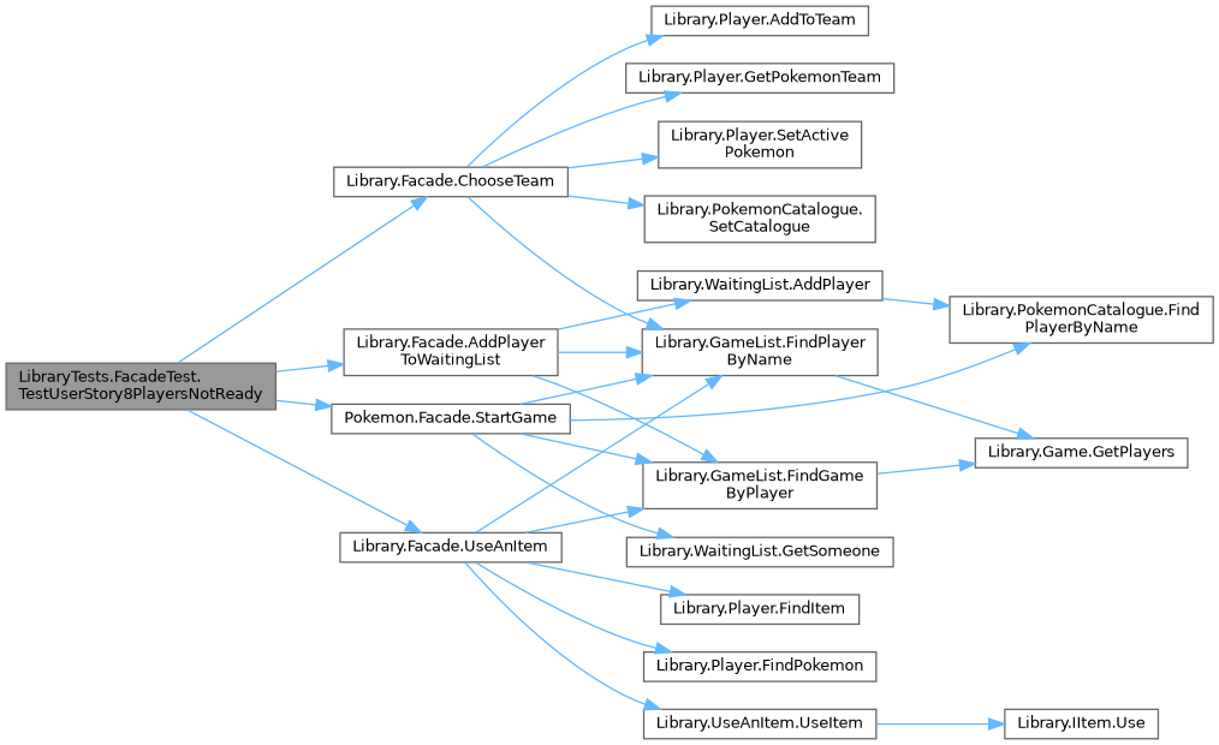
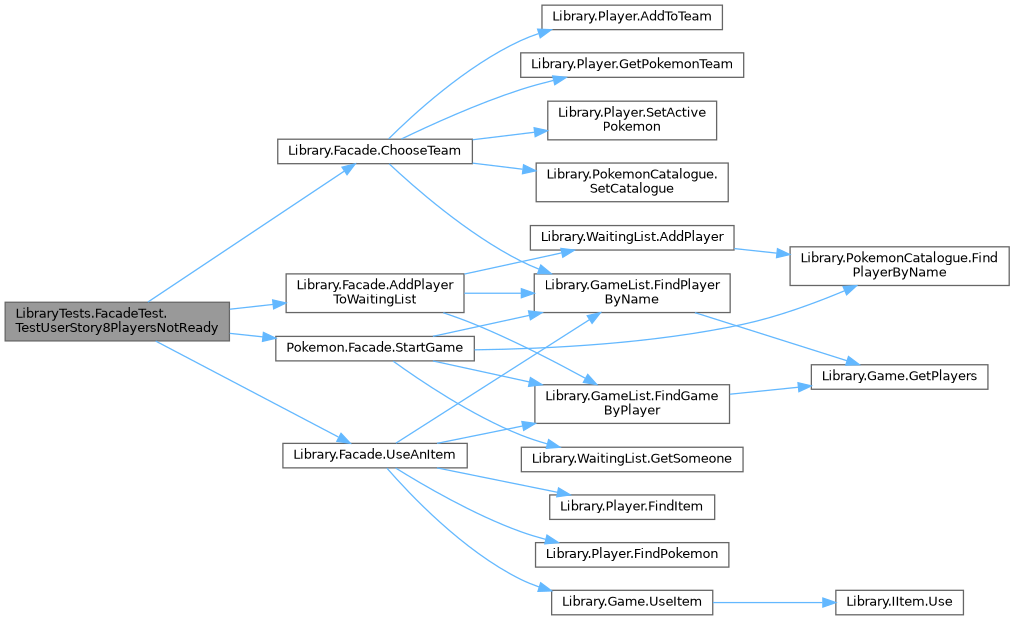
  digraph {
    rankdir=LR
    node [color=grey40 fillcolor=white fontname=Helvetica fontsize=10 shape=box style=filled]
    edge [color=steelblue1 fontname=Helvetica fontsize=10 labelfontname=Helvetica labelfontsize=10 style=solid]
    n1 [color=gray40 fillcolor=grey60 fontcolor=black height=0.2 label="LibraryTests.FacadeTest.\lTestUserStory8PlayersNotReady" width=0.4]
    n2 [height=0.2 label="Library.Facade.AddPlayer\lToWaitingList" width=0.4]
    n3 [height=0.2 label="Library.Facade.ChooseTeam" width=0.4]
    n4 [height=0.2 label="Pokemon.Facade.StartGame" width=0.4]
    n5 [height=0.2 label="Library.Facade.UseAnItem" width=0.4]
    n6 [height=0.2 label="Library.WaitingList.AddPlayer" width=0.4]
    n7 [height=0.2 label="Library.GameList.FindGame\lByPlayer" width=0.4]
    n8 [height=0.2 label="Library.GameList.FindPlayer\lByName" width=0.4]
    n9 [height=0.2 label="Library.Player.AddToTeam" width=0.4]
    n10 [height=0.2 label="Library.Player.GetPokemonTeam" width=0.4]
    n11 [height=0.2 label="Library.Player.SetActive\lPokemon" width=0.4]
    n12 [height=0.2 label="Library.PokemonCatalogue.\lSetCatalogue" width=0.4]
    n13 [height=0.2 label="Library.PokemonCatalogue.Find\lPlayerByName" width=0.4]
    n14 [height=0.2 label="Library.WaitingList.GetSomeone" width=0.4]
    n15 [height=0.2 label="Library.Player.FindItem" width=0.4]
    n16 [height=0.2 label="Library.Player.FindPokemon" width=0.4]
-   n17 [height=0.2 label="Library.UseAnItem.UseItem" width=0.4]
+   n17 [height=0.2 label="Library.Game.UseItem" width=0.4]
    n18 [height=0.2 label="Library.Game.GetPlayers" width=0.4]
    n19 [height=0.2 label="Library.IItem.Use" width=0.4]
    n1 -> n2
    n1 -> n3
    n1 -> n4
    n1 -> n5
    n2 -> n6
    n2 -> n7
    n2 -> n8
    n3 -> n8
    n3 -> n9
    n3 -> n10
    n3 -> n11
    n3 -> n12
    n4 -> n7
    n4 -> n8
    n4 -> n13
    n4 -> n14
    n5 -> n7
    n5 -> n8
    n5 -> n15
    n5 -> n16
    n5 -> n17
    n6 -> n13
    n7 -> n18
    n8 -> n18
    n17 -> n19
  }
